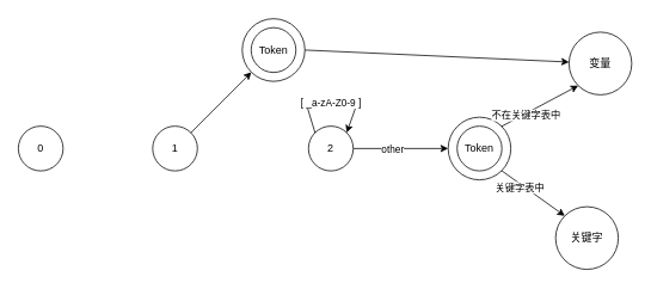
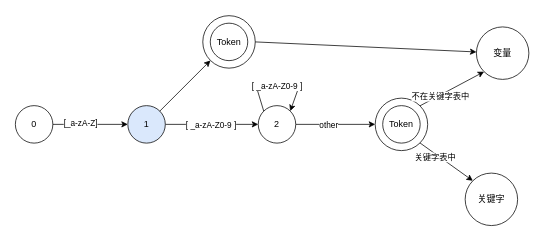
  <mxCell id="0" />
  <mxCell id="1" parent="0" />
  <mxCell id="2" value="0" style="ellipse;whiteSpace=wrap;html=1;aspect=fixed;" vertex="1" parent="1"><mxGeometry x="20" y="140" width="50" height="50" as="geometry" /></mxCell>
- <mxCell id="5" value="1" style="ellipse;whiteSpace=wrap;html=1;aspect=fixed;" vertex="1" parent="1"><mxGeometry x="170" y="140" width="50" height="50" as="geometry" /></mxCell>
+ <mxCell id="3" value="" style="edgeStyle=orthogonalEdgeStyle;rounded=0;orthogonalLoop=1;jettySize=auto;html=1;" edge="1" parent="1" source="5" target="8"><mxGeometry relative="1" as="geometry" /></mxCell>
+ <mxCell id="4" value="[ _a-zA-Z0-9 ]" style="edgeLabel;html=1;align=center;verticalAlign=middle;resizable=0;points=[];" vertex="1" connectable="0" parent="3"><mxGeometry x="-0.726" y="-2" relative="1" as="geometry"><mxPoint x="43" y="-2" as="offset" /></mxGeometry></mxCell>
+ <mxCell id="5" value="1" style="ellipse;whiteSpace=wrap;html=1;aspect=fixed;fillColor=#dae8fc;" vertex="1" parent="1"><mxGeometry x="170" y="140" width="50" height="50" as="geometry" /></mxCell>
  <mxCell id="6" value="" style="edgeStyle=orthogonalEdgeStyle;rounded=0;orthogonalLoop=1;jettySize=auto;html=1;" edge="1" parent="1" source="8"><mxGeometry relative="1" as="geometry"><mxPoint x="500" y="165" as="targetPoint" /></mxGeometry></mxCell>
  <mxCell id="7" value="other" style="edgeLabel;html=1;align=center;verticalAlign=middle;resizable=0;points=[];" vertex="1" connectable="0" parent="6"><mxGeometry x="-0.189" relative="1" as="geometry"><mxPoint as="offset" /></mxGeometry></mxCell>
  <mxCell id="8" value="2" style="ellipse;whiteSpace=wrap;html=1;aspect=fixed;" vertex="1" parent="1"><mxGeometry x="344" y="140" width="50" height="50" as="geometry" /></mxCell>
+ <mxCell id="9" value="" style="endArrow=classic;html=1;" edge="1" parent="1" source="2" target="5"><mxGeometry width="50" height="50" relative="1" as="geometry"><mxPoint x="60" y="150" as="sourcePoint" /><mxPoint x="110" y="100" as="targetPoint" /></mxGeometry></mxCell>
+ <mxCell id="10" value="[_a-zA-Z]" style="edgeLabel;html=1;align=center;verticalAlign=middle;resizable=0;points=[];" vertex="1" connectable="0" parent="9"><mxGeometry x="-0.277" y="2" relative="1" as="geometry"><mxPoint as="offset" /></mxGeometry></mxCell>
  <mxCell id="11" value="" style="endArrow=classic;html=1;exitX=0;exitY=0;exitDx=0;exitDy=0;entryX=1;entryY=0;entryDx=0;entryDy=0;" edge="1" parent="1" source="8" target="8"><mxGeometry width="50" height="50" relative="1" as="geometry"><mxPoint x="360" y="330" as="sourcePoint" /><mxPoint x="450" y="200" as="targetPoint" /><Array as="points"><mxPoint x="340" y="110" /><mxPoint x="400" y="110" /></Array></mxGeometry></mxCell>
  <mxCell id="12" value="[ _a-zA-Z0-9 ]" style="edgeLabel;html=1;align=center;verticalAlign=middle;resizable=0;points=[];" vertex="1" connectable="0" parent="11"><mxGeometry x="0.14" y="-3" relative="1" as="geometry"><mxPoint x="-11" as="offset" /></mxGeometry></mxCell>
  <mxCell id="13" value="" style="endArrow=classic;html=1;entryX=0;entryY=1;entryDx=0;entryDy=0;" edge="1" parent="1" source="5" target="14"><mxGeometry width="50" height="50" relative="1" as="geometry"><mxPoint x="300" y="420" as="sourcePoint" /><mxPoint x="297.322" y="72.678" as="targetPoint" /></mxGeometry></mxCell>
  <mxCell id="14" value="" style="ellipse;whiteSpace=wrap;html=1;aspect=fixed;" vertex="1" parent="1"><mxGeometry x="270" y="20" width="70" height="70" as="geometry" /></mxCell>
  <mxCell id="15" value="Token" style="ellipse;whiteSpace=wrap;html=1;aspect=fixed;" vertex="1" parent="1"><mxGeometry x="280" y="30" width="50" height="50" as="geometry" /></mxCell>
  <mxCell id="16" style="rounded=0;orthogonalLoop=1;jettySize=auto;html=1;exitX=1;exitY=1;exitDx=0;exitDy=0;entryX=0;entryY=0;entryDx=0;entryDy=0;" edge="1" parent="1" source="18" target="24"><mxGeometry relative="1" as="geometry" /></mxCell>
  <mxCell id="17" value="关键字表中" style="edgeLabel;html=1;align=center;verticalAlign=middle;resizable=0;points=[];" vertex="1" connectable="0" parent="16"><mxGeometry x="-0.38" y="-4" relative="1" as="geometry"><mxPoint as="offset" /></mxGeometry></mxCell>
  <mxCell id="18" value="" style="ellipse;whiteSpace=wrap;html=1;aspect=fixed;" vertex="1" parent="1"><mxGeometry x="500" y="130" width="70" height="70" as="geometry" /></mxCell>
  <mxCell id="19" value="Token" style="ellipse;whiteSpace=wrap;html=1;aspect=fixed;" vertex="1" parent="1"><mxGeometry x="510" y="140" width="50" height="50" as="geometry" /></mxCell>
  <mxCell id="20" value="变量" style="ellipse;whiteSpace=wrap;html=1;aspect=fixed;" vertex="1" parent="1"><mxGeometry x="635" y="35" width="70" height="70" as="geometry" /></mxCell>
  <mxCell id="21" value="" style="endArrow=classic;html=1;exitX=1;exitY=0.5;exitDx=0;exitDy=0;" edge="1" parent="1" source="14" target="20"><mxGeometry width="50" height="50" relative="1" as="geometry"><mxPoint x="580" y="350" as="sourcePoint" /><mxPoint x="630" y="300" as="targetPoint" /></mxGeometry></mxCell>
  <mxCell id="22" value="" style="endArrow=classic;html=1;exitX=1;exitY=0;exitDx=0;exitDy=0;entryX=0;entryY=1;entryDx=0;entryDy=0;" edge="1" parent="1" source="18" target="20"><mxGeometry width="50" height="50" relative="1" as="geometry"><mxPoint x="350" y="65" as="sourcePoint" /><mxPoint x="590.092" y="82.461" as="targetPoint" /></mxGeometry></mxCell>
  <mxCell id="23" value="不在关键字表中" style="edgeLabel;html=1;align=center;verticalAlign=middle;resizable=0;points=[];" vertex="1" connectable="0" parent="22"><mxGeometry x="-0.388" y="-1" relative="1" as="geometry"><mxPoint as="offset" /></mxGeometry></mxCell>
  <mxCell id="24" value="关键字" style="ellipse;whiteSpace=wrap;html=1;aspect=fixed;" vertex="1" parent="1"><mxGeometry x="620" y="230" width="70" height="70" as="geometry" /></mxCell>
